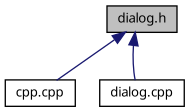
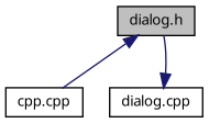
  digraph {
    fontname="Noto Sans"
    node [color=black fillcolor=white fontname="Noto Sans" fontsize=10 shape=record style=filled]
    edge [color=midnightblue dir=back fontname="Noto Sans" fontsize=10 labelfontname=Helvetica labelfontsize=10 style=solid]
    n1 [fillcolor=grey75 fontcolor=black height=0.2 label="dialog.h" width=0.4]
    n2 [height=0.2 label="cpp.cpp" width=0.4]
    n3 [height=0.2 label="dialog.cpp" width=0.4]
    n1 -> n2
-   n1 -> n3
+   n3 -> n1
  }
